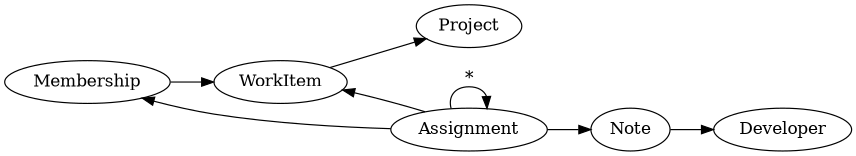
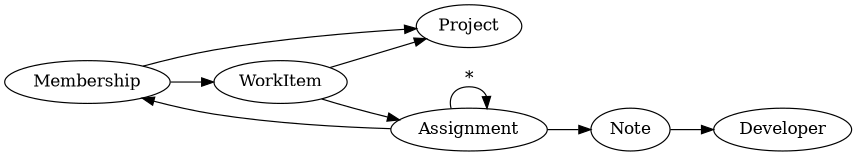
  digraph {
    rankdir=LR
    Membership
    Project
    WorkItem
    Assignment
    Note
    Developer
+   Membership -> Project
    Membership -> WorkItem
    WorkItem -> Project
    Assignment -> Membership
-   Assignment -> WorkItem
+   WorkItem -> Assignment
    Assignment -> Assignment [label="*"]
    Assignment -> Note
    Note -> Developer
  }
